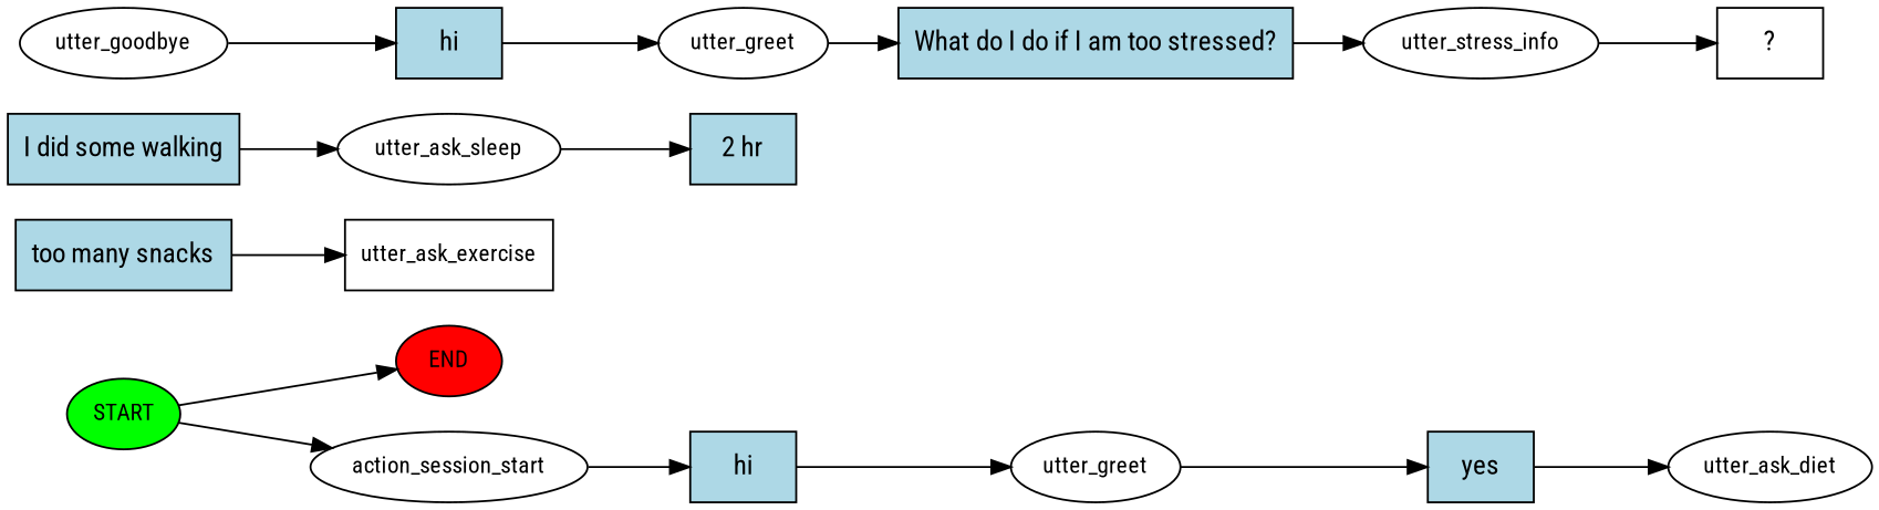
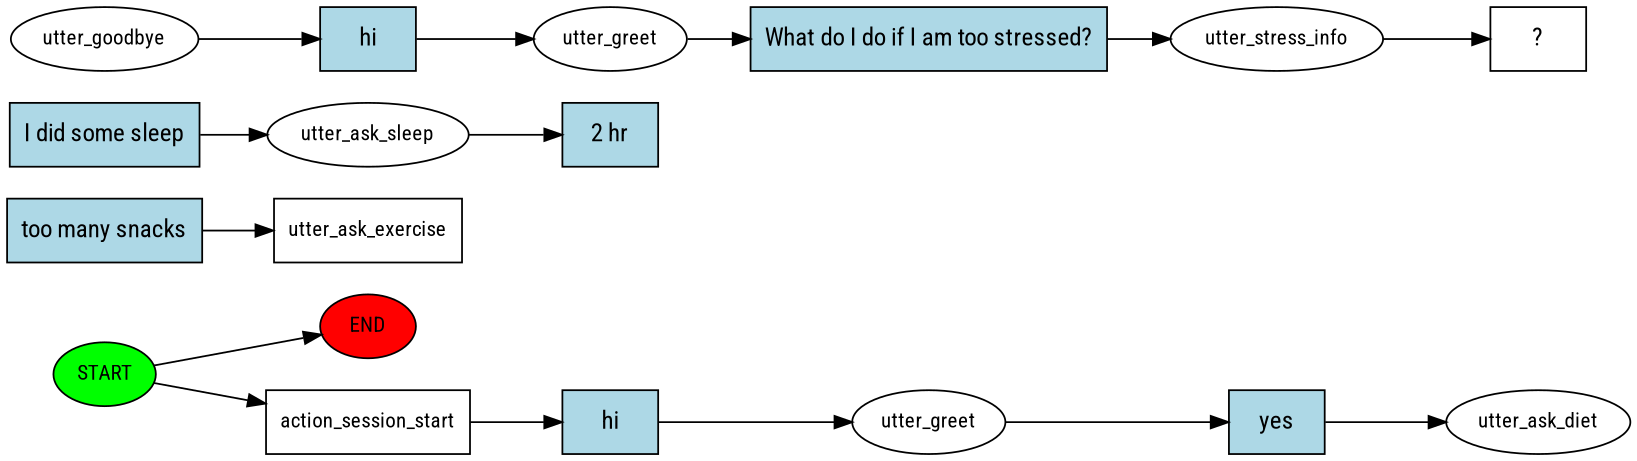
  digraph {
    fontname="Roboto Condensed"
    rankdir=LR
    node [fontname="Roboto Condensed" fontsize=12]
    edge [fontname="Roboto Condensed"]
    n1 [fillcolor=green label=START style=filled]
    n2 [fillcolor=red label=END style=filled]
-   n3 [label=action_session_start]
+   n3 [label=action_session_start shape=box]
    n4 [fillcolor=lightblue label=hi shape=rect style=filled fontsize=""]
    n5 [label=utter_greet]
    n6 [fillcolor=lightblue label=yes shape=rect style=filled fontsize=""]
    n7 [label=utter_ask_diet]
    n8 [fillcolor=lightblue label="too many snacks" shape=rect style=filled fontsize=""]
    n9 [label=utter_ask_exercise shape=box]
-   n10 [fillcolor=lightblue label="I did some walking" shape=rect style=filled fontsize=""]
+   n10 [fillcolor=lightblue label="I did some sleep" shape=rect style=filled fontsize=""]
    n11 [label=utter_ask_sleep]
    n12 [fillcolor=lightblue label="2 hr" shape=rect style=filled fontsize=""]
    n13 [label=utter_goodbye]
    n14 [fillcolor=lightblue label=hi shape=rect style=filled fontsize=""]
    n15 [label=utter_greet]
    n16 [fillcolor=lightblue label="What do I do if I am too stressed?" shape=rect style=filled fontsize=""]
    n17 [label=utter_stress_info]
    n18 [label="  ?  " shape=rect fontsize=""]
    n1 -> n2
    n1 -> n3
    n3 -> n4
    n4 -> n5
    n5 -> n6
    n6 -> n7
    n8 -> n9
    n10 -> n11
    n11 -> n12
    n13 -> n14
    n14 -> n15
    n15 -> n16
    n16 -> n17
    n17 -> n18
  }
